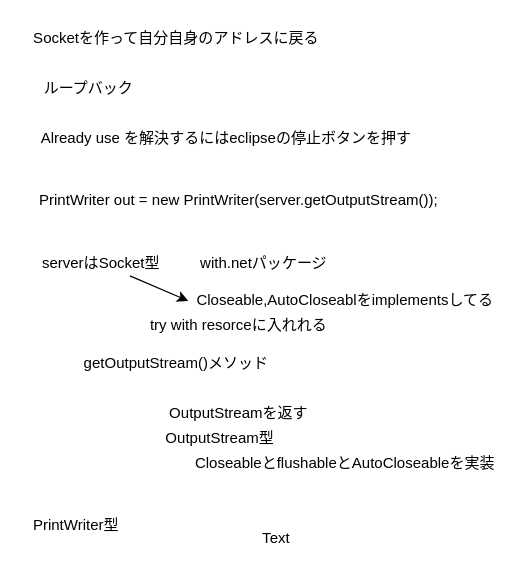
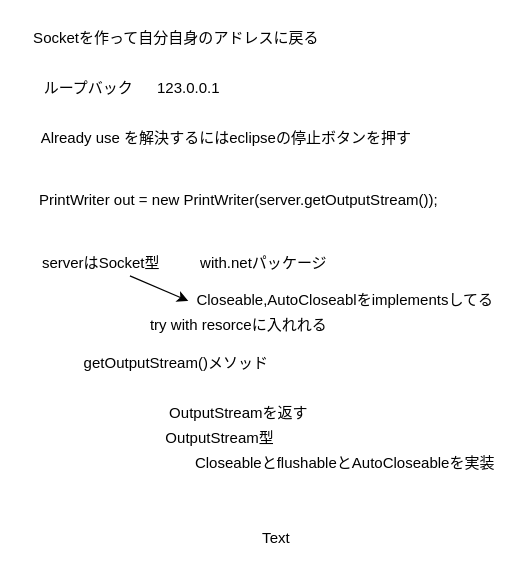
  <mxCell id="0" />
  <mxCell id="1" parent="0" />
  <mxCell id="2" value="Socketを作って自分自身のアドレスに戻る&lt;br&gt;" style="text;html=1;align=center;verticalAlign=middle;resizable=0;points=[];autosize=1;strokeColor=none;" vertex="1" parent="1"><mxGeometry x="20" y="20" width="240" height="20" as="geometry" /></mxCell>
  <mxCell id="3" value="ループバック" style="text;html=1;align=center;verticalAlign=middle;resizable=0;points=[];autosize=1;strokeColor=none;" vertex="1" parent="1"><mxGeometry x="25" y="60" width="90" height="20" as="geometry" /></mxCell>
+ <mxCell id="4" value="123.0.0.1&lt;br&gt;" style="text;html=1;align=center;verticalAlign=middle;resizable=0;points=[];autosize=1;strokeColor=none;" vertex="1" parent="1"><mxGeometry x="115" y="60" width="70" height="20" as="geometry" /></mxCell>
  <mxCell id="5" value="Already use を解決するにはeclipseの停止ボタンを押す" style="text;html=1;align=center;verticalAlign=middle;resizable=0;points=[];autosize=1;strokeColor=none;" vertex="1" parent="1"><mxGeometry x="25" y="100" width="310" height="20" as="geometry" /></mxCell>
  <mxCell id="6" value="PrintWriter out = new PrintWriter(server.getOutputStream());" style="text;html=1;align=center;verticalAlign=middle;resizable=0;points=[];autosize=1;strokeColor=none;" vertex="1" parent="1"><mxGeometry x="25" y="150" width="330" height="20" as="geometry" /></mxCell>
  <mxCell id="7" value="" style="edgeStyle=none;html=1;" edge="1" parent="1" source="8"><mxGeometry relative="1" as="geometry"><mxPoint x="150" y="240" as="targetPoint" /></mxGeometry></mxCell>
  <mxCell id="8" value="serverはSocket型" style="text;html=1;align=center;verticalAlign=middle;resizable=0;points=[];autosize=1;strokeColor=none;" vertex="1" parent="1"><mxGeometry x="25" y="200" width="110" height="20" as="geometry" /></mxCell>
  <mxCell id="9" value="with.netパッケージ" style="text;html=1;align=center;verticalAlign=middle;resizable=0;points=[];autosize=1;strokeColor=none;" vertex="1" parent="1"><mxGeometry x="150" y="200" width="120" height="20" as="geometry" /></mxCell>
  <mxCell id="10" value="Closeable,AutoCloseablをimplementsしてる" style="text;html=1;align=center;verticalAlign=middle;resizable=0;points=[];autosize=1;strokeColor=none;" vertex="1" parent="1"><mxGeometry x="150" y="230" width="250" height="20" as="geometry" /></mxCell>
  <mxCell id="11" value="try with resorceに入れれる&lt;br&gt;" style="text;html=1;align=center;verticalAlign=middle;resizable=0;points=[];autosize=1;strokeColor=none;" vertex="1" parent="1"><mxGeometry x="110" y="250" width="160" height="20" as="geometry" /></mxCell>
  <mxCell id="12" value="getOutputStream()メソッド" style="text;html=1;align=center;verticalAlign=middle;resizable=0;points=[];autosize=1;strokeColor=none;" vertex="1" parent="1"><mxGeometry x="60" y="280" width="160" height="20" as="geometry" /></mxCell>
  <mxCell id="13" value="OutputStreamを返す&lt;br&gt;" style="text;html=1;align=center;verticalAlign=middle;resizable=0;points=[];autosize=1;strokeColor=none;" vertex="1" parent="1"><mxGeometry x="125" y="320" width="130" height="20" as="geometry" /></mxCell>
  <mxCell id="14" value="OutputStream型&lt;br&gt;" style="text;html=1;align=center;verticalAlign=middle;resizable=0;points=[];autosize=1;strokeColor=none;" vertex="1" parent="1"><mxGeometry x="125" y="340" width="100" height="20" as="geometry" /></mxCell>
  <mxCell id="15" value="CloseableとflushableとAutoCloseableを実装" style="text;html=1;align=center;verticalAlign=middle;resizable=0;points=[];autosize=1;strokeColor=none;" vertex="1" parent="1"><mxGeometry x="150" y="360" width="250" height="20" as="geometry" /></mxCell>
- <mxCell id="16" value="PrintWriter型&lt;br&gt;" style="text;html=1;align=center;verticalAlign=middle;resizable=0;points=[];autosize=1;strokeColor=none;" vertex="1" parent="1"><mxGeometry x="20" y="410" width="80" height="20" as="geometry" /></mxCell>
  <mxCell id="17" value="Text" style="text;html=1;align=center;verticalAlign=middle;resizable=0;points=[];autosize=1;strokeColor=none;" vertex="1" parent="1"><mxGeometry x="200" y="420" width="40" height="20" as="geometry" /></mxCell>
